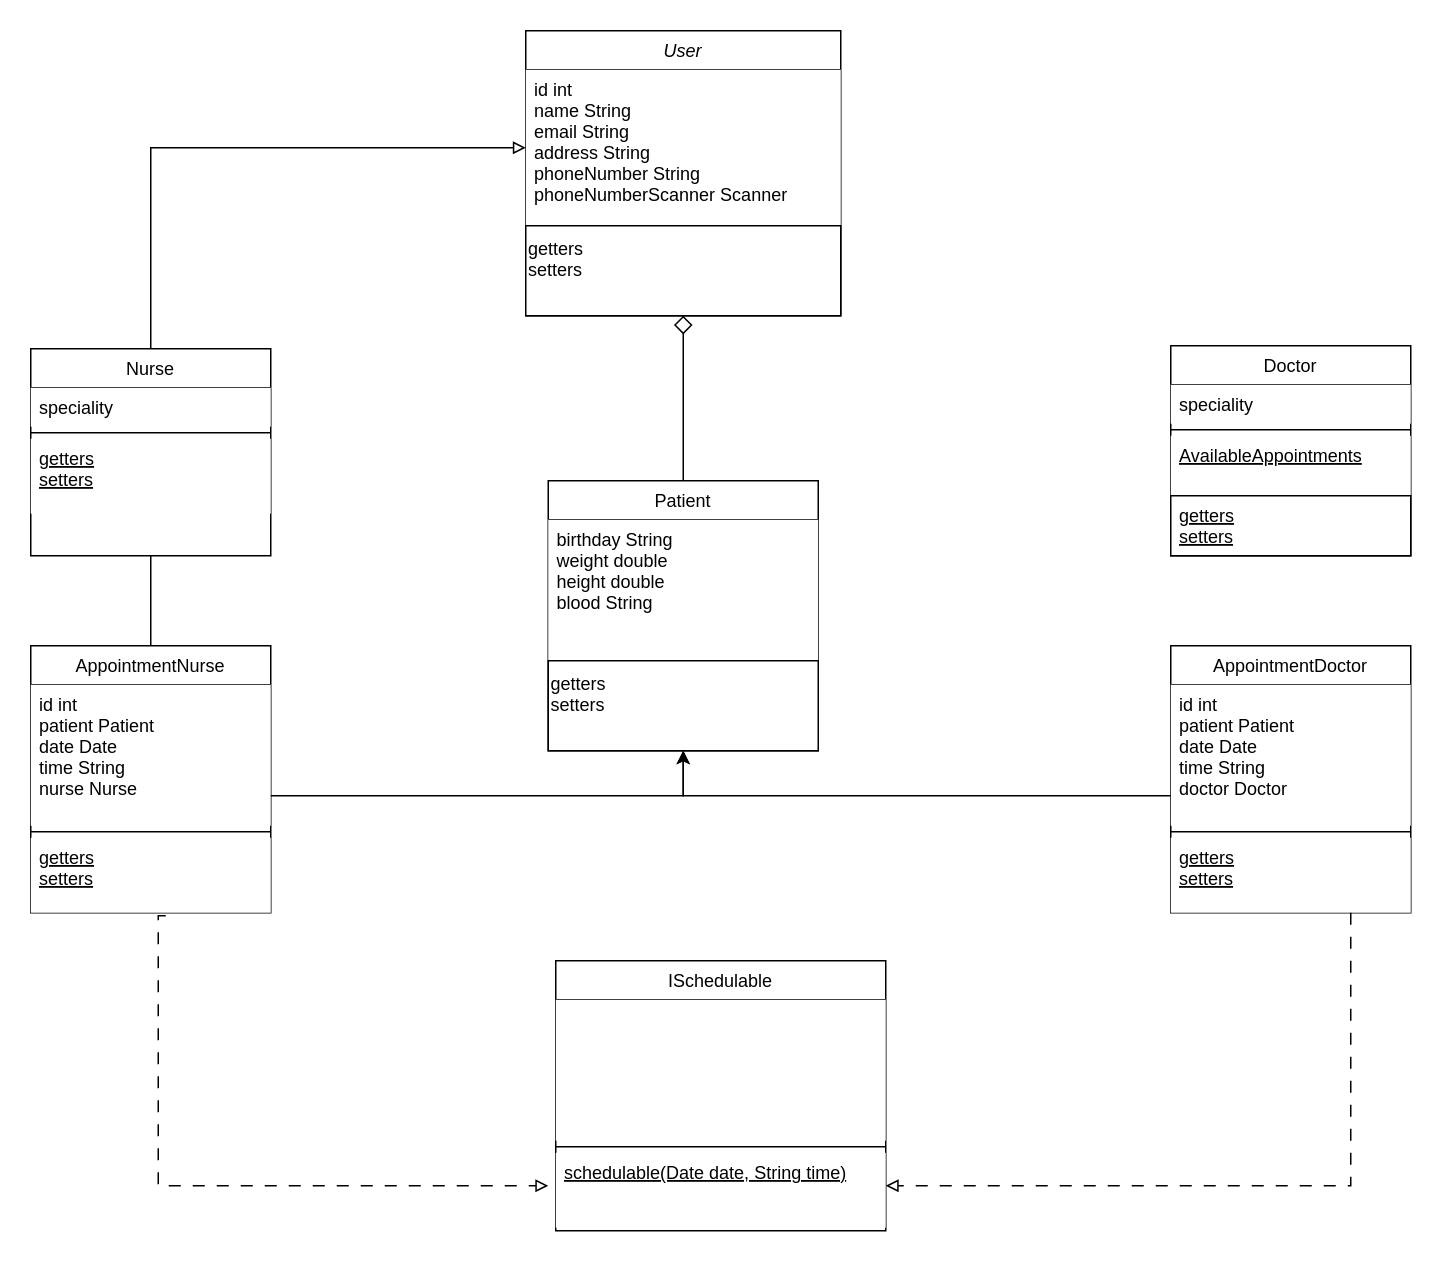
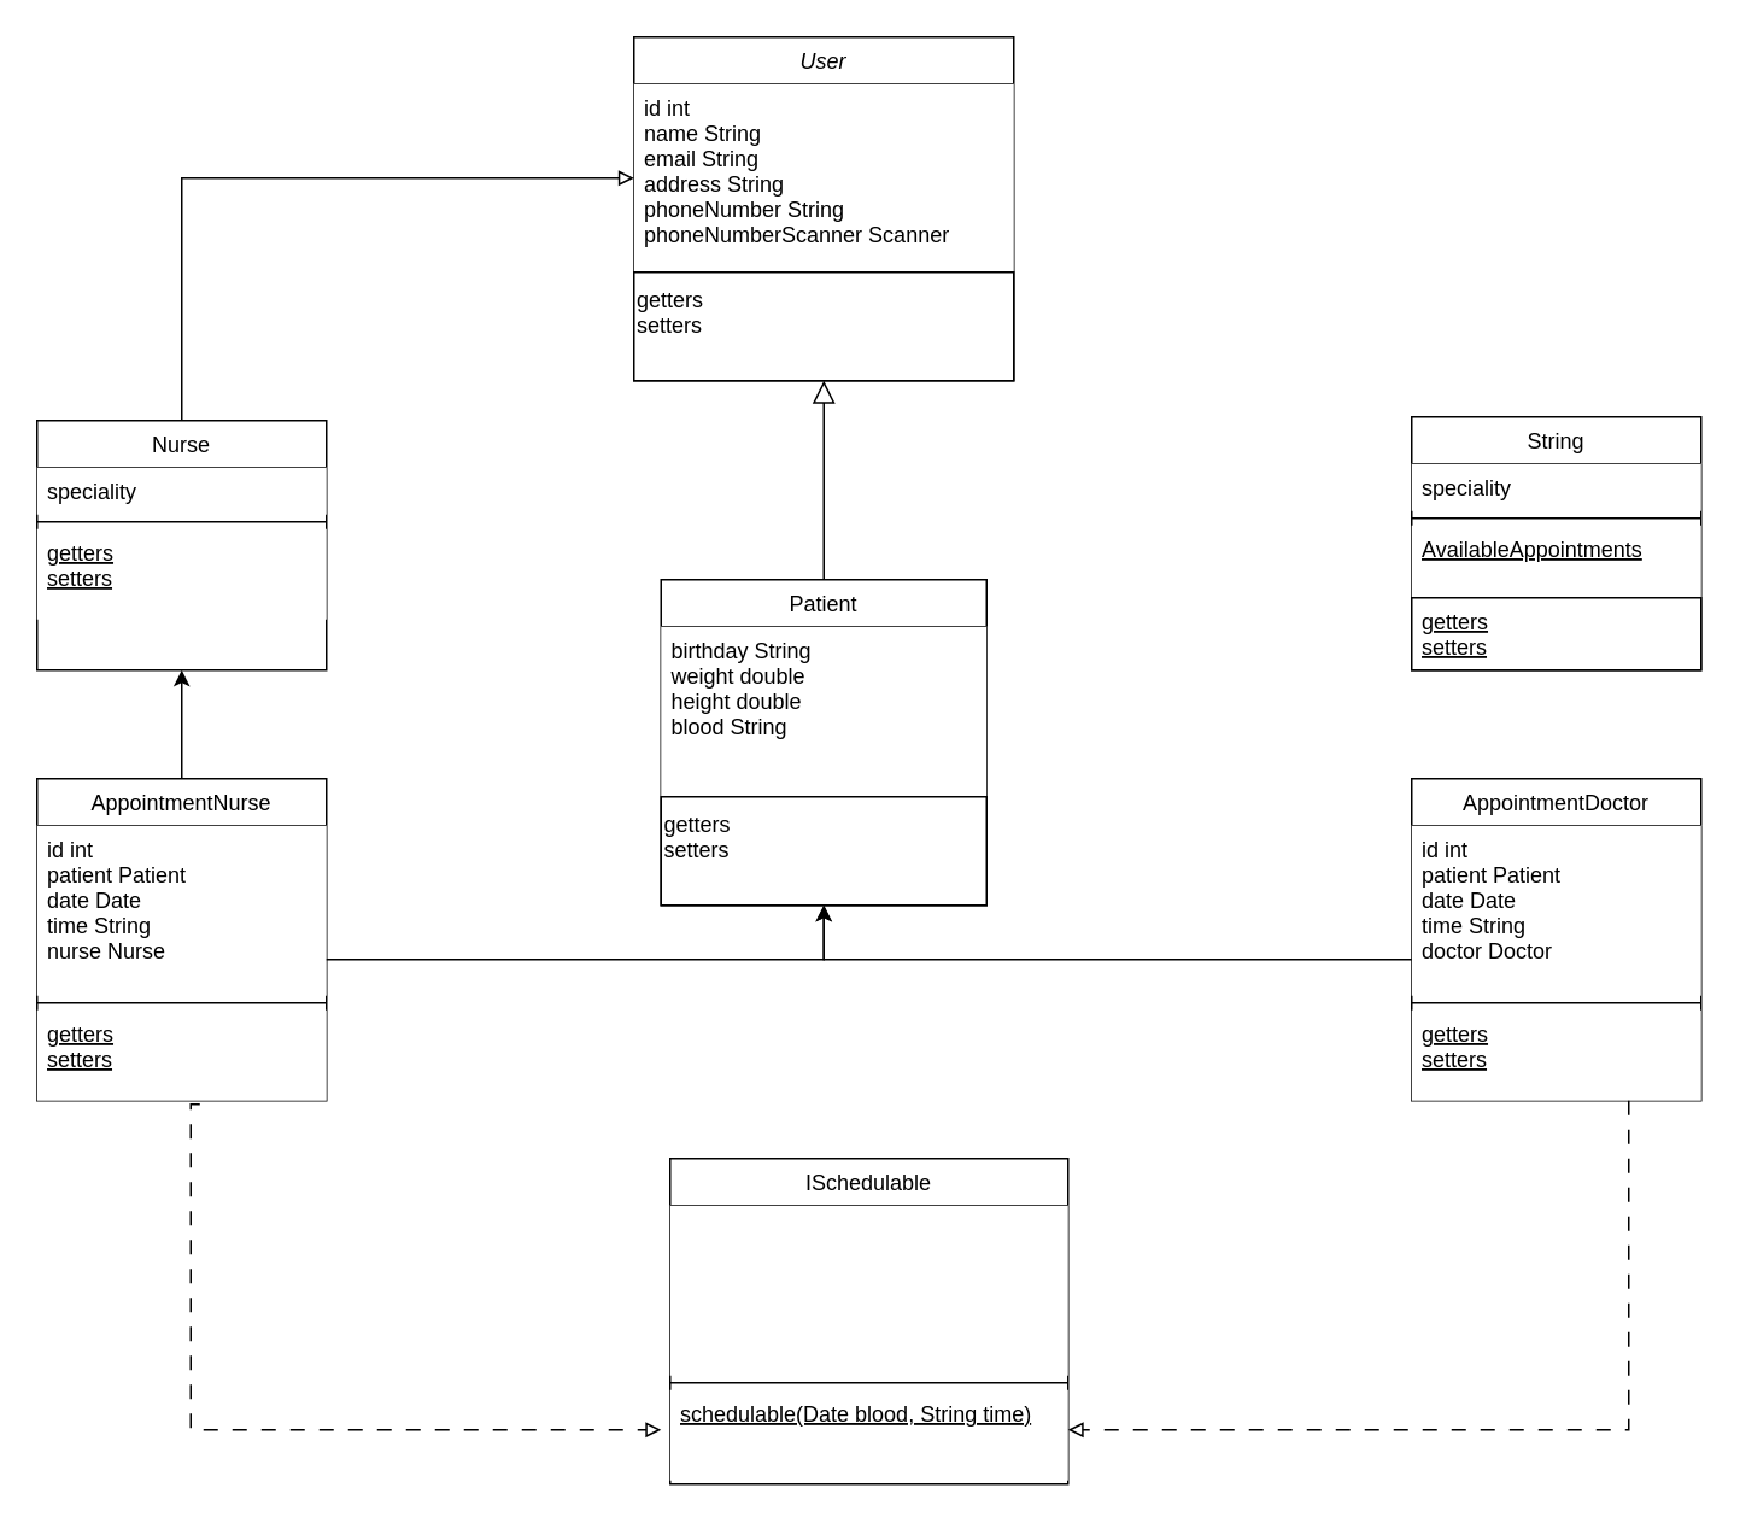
  <mxCell id="0" />
  <mxCell id="1" parent="0" />
  <mxCell id="2" value="User" style="swimlane;fontStyle=2;align=center;verticalAlign=top;childLayout=stackLayout;horizontal=1;startSize=26;horizontalStack=0;resizeParent=1;resizeLast=0;collapsible=1;marginBottom=0;rounded=0;shadow=0;strokeWidth=1;" parent="1" vertex="1"><mxGeometry x="350" y="20" width="210" height="190" as="geometry"><mxRectangle x="230" y="140" width="160" height="26" as="alternateBounds" /></mxGeometry></mxCell>
  <mxCell id="3" value="id int&#10;name String&#10;email String&#10;address String&#10;phoneNumber String&#10;phoneNumberScanner Scanner&#10;" style="text;align=left;verticalAlign=top;spacingLeft=4;spacingRight=4;overflow=hidden;rotatable=0;points=[[0,0.5],[1,0.5]];portConstraint=eastwest;fillColor=default;" parent="2" vertex="1"><mxGeometry y="26" width="210" height="104" as="geometry" /></mxCell>
  <mxCell id="4" value="getters&lt;br&gt;setters&lt;br&gt;&lt;div style=&quot;&quot;&gt;&lt;br&gt;&lt;/div&gt;" style="rounded=0;whiteSpace=wrap;html=1;fillColor=default;strokeColor=default;align=left;" parent="2" vertex="1"><mxGeometry y="130" width="210" height="60" as="geometry" /></mxCell>
- <mxCell id="5" value="Doctor" style="swimlane;fontStyle=0;align=center;verticalAlign=top;childLayout=stackLayout;horizontal=1;startSize=26;horizontalStack=0;resizeParent=1;resizeLast=0;collapsible=1;marginBottom=0;rounded=0;shadow=0;strokeWidth=1;" parent="1" vertex="1"><mxGeometry x="780" y="230" width="160" height="140" as="geometry"><mxRectangle x="130" y="380" width="160" height="26" as="alternateBounds" /></mxGeometry></mxCell>
+ <mxCell id="5" value="String" style="swimlane;fontStyle=0;align=center;verticalAlign=top;childLayout=stackLayout;horizontal=1;startSize=26;horizontalStack=0;resizeParent=1;resizeLast=0;collapsible=1;marginBottom=0;rounded=0;shadow=0;strokeWidth=1;" parent="1" vertex="1"><mxGeometry x="780" y="230" width="160" height="140" as="geometry"><mxRectangle x="130" y="380" width="160" height="26" as="alternateBounds" /></mxGeometry></mxCell>
  <mxCell id="6" value="speciality" style="text;align=left;verticalAlign=top;spacingLeft=4;spacingRight=4;overflow=hidden;rotatable=0;points=[[0,0.5],[1,0.5]];portConstraint=eastwest;fillColor=default;" parent="5" vertex="1"><mxGeometry y="26" width="160" height="26" as="geometry" /></mxCell>
  <mxCell id="7" value="" style="line;html=1;strokeWidth=1;align=left;verticalAlign=middle;spacingTop=-1;spacingLeft=3;spacingRight=3;rotatable=0;labelPosition=right;points=[];portConstraint=eastwest;" parent="5" vertex="1"><mxGeometry y="52" width="160" height="8" as="geometry" /></mxCell>
  <mxCell id="8" value="AvailableAppointments" style="text;align=left;verticalAlign=top;spacingLeft=4;spacingRight=4;overflow=hidden;rotatable=0;points=[[0,0.5],[1,0.5]];portConstraint=eastwest;fontStyle=4;fillColor=default;" parent="5" vertex="1"><mxGeometry y="60" width="160" height="40" as="geometry" /></mxCell>
  <mxCell id="9" value="getters&#10;setters&#10;" style="text;align=left;verticalAlign=top;spacingLeft=4;spacingRight=4;overflow=hidden;rotatable=0;points=[[0,0.5],[1,0.5]];portConstraint=eastwest;fontStyle=4;fillColor=default;strokeColor=default;" parent="5" vertex="1"><mxGeometry y="100" width="160" height="40" as="geometry" /></mxCell>
  <mxCell id="10" value="Patient" style="swimlane;fontStyle=0;align=center;verticalAlign=top;childLayout=stackLayout;horizontal=1;startSize=26;horizontalStack=0;resizeParent=1;resizeLast=0;collapsible=1;marginBottom=0;rounded=0;shadow=0;strokeWidth=1;" parent="1" vertex="1"><mxGeometry x="365" y="320" width="180" height="180" as="geometry"><mxRectangle x="340" y="380" width="170" height="26" as="alternateBounds" /></mxGeometry></mxCell>
  <mxCell id="11" value="birthday String&#10;weight double&#10;height double&#10;blood String" style="text;align=left;verticalAlign=top;spacingLeft=4;spacingRight=4;overflow=hidden;rotatable=0;points=[[0,0.5],[1,0.5]];portConstraint=eastwest;fillColor=default;" parent="10" vertex="1"><mxGeometry y="26" width="180" height="94" as="geometry" /></mxCell>
  <mxCell id="12" value="getters&lt;br&gt;setters&lt;br&gt;&lt;div style=&quot;&quot;&gt;&lt;br&gt;&lt;/div&gt;" style="rounded=0;whiteSpace=wrap;html=1;fillColor=default;strokeColor=default;align=left;" parent="10" vertex="1"><mxGeometry y="120" width="180" height="60" as="geometry" /></mxCell>
- <mxCell id="13" value="" style="endArrow=diamond;endSize=10;endFill=0;shadow=0;strokeWidth=1;rounded=0;edgeStyle=elbowEdgeStyle;elbow=vertical;" parent="1" source="10" target="2" edge="1"><mxGeometry width="160" relative="1" as="geometry"><mxPoint x="230" y="203" as="sourcePoint" /><mxPoint x="330" y="101" as="targetPoint" /></mxGeometry></mxCell>
+ <mxCell id="13" value="" style="endArrow=block;endSize=10;endFill=0;shadow=0;strokeWidth=1;rounded=0;edgeStyle=elbowEdgeStyle;elbow=vertical;" parent="1" source="10" target="2" edge="1"><mxGeometry width="160" relative="1" as="geometry"><mxPoint x="230" y="203" as="sourcePoint" /><mxPoint x="330" y="101" as="targetPoint" /></mxGeometry></mxCell>
  <mxCell id="14" style="edgeStyle=orthogonalEdgeStyle;rounded=0;orthogonalLoop=1;jettySize=auto;html=1;entryX=0;entryY=0.5;entryDx=0;entryDy=0;endArrow=block;endFill=0;" parent="1" source="15" target="3" edge="1"><mxGeometry relative="1" as="geometry" /></mxCell>
  <mxCell id="15" value="Nurse" style="swimlane;fontStyle=0;align=center;verticalAlign=top;childLayout=stackLayout;horizontal=1;startSize=26;horizontalStack=0;resizeParent=1;resizeLast=0;collapsible=1;marginBottom=0;rounded=0;shadow=0;strokeWidth=1;" parent="1" vertex="1"><mxGeometry x="20" y="232" width="160" height="138" as="geometry"><mxRectangle x="130" y="380" width="160" height="26" as="alternateBounds" /></mxGeometry></mxCell>
  <mxCell id="16" value="speciality" style="text;align=left;verticalAlign=top;spacingLeft=4;spacingRight=4;overflow=hidden;rotatable=0;points=[[0,0.5],[1,0.5]];portConstraint=eastwest;fillColor=default;" parent="15" vertex="1"><mxGeometry y="26" width="160" height="26" as="geometry" /></mxCell>
  <mxCell id="17" value="" style="line;html=1;strokeWidth=1;align=left;verticalAlign=middle;spacingTop=-1;spacingLeft=3;spacingRight=3;rotatable=0;labelPosition=right;points=[];portConstraint=eastwest;" parent="15" vertex="1"><mxGeometry y="52" width="160" height="8" as="geometry" /></mxCell>
  <mxCell id="18" value="getters&#10;setters&#10;" style="text;align=left;verticalAlign=top;spacingLeft=4;spacingRight=4;overflow=hidden;rotatable=0;points=[[0,0.5],[1,0.5]];portConstraint=eastwest;fontStyle=4;fillColor=default;" parent="15" vertex="1"><mxGeometry y="60" width="160" height="50" as="geometry" /></mxCell>
- <mxCell id="19" style="edgeStyle=orthogonalEdgeStyle;rounded=0;orthogonalLoop=1;jettySize=auto;html=1;entryX=0.5;entryY=1;entryDx=0;entryDy=0;endArrow=none;" parent="1" source="20" target="15" edge="1"><mxGeometry relative="1" as="geometry" /></mxCell>
+ <mxCell id="19" style="edgeStyle=orthogonalEdgeStyle;rounded=0;orthogonalLoop=1;jettySize=auto;html=1;entryX=0.5;entryY=1;entryDx=0;entryDy=0;" parent="1" source="20" target="15" edge="1"><mxGeometry relative="1" as="geometry" /></mxCell>
  <mxCell id="20" value="AppointmentNurse" style="swimlane;fontStyle=0;align=center;verticalAlign=top;childLayout=stackLayout;horizontal=1;startSize=26;horizontalStack=0;resizeParent=1;resizeLast=0;collapsible=1;marginBottom=0;rounded=0;shadow=0;strokeWidth=1;" parent="1" vertex="1"><mxGeometry x="20" y="430" width="160" height="178" as="geometry"><mxRectangle x="130" y="380" width="160" height="26" as="alternateBounds" /></mxGeometry></mxCell>
  <mxCell id="21" value="id int&#10;patient Patient&#10;date Date&#10;time String&#10;nurse Nurse" style="text;align=left;verticalAlign=top;spacingLeft=4;spacingRight=4;overflow=hidden;rotatable=0;points=[[0,0.5],[1,0.5]];portConstraint=eastwest;fillColor=default;" parent="20" vertex="1"><mxGeometry y="26" width="160" height="94" as="geometry" /></mxCell>
  <mxCell id="22" value="" style="line;html=1;strokeWidth=1;align=left;verticalAlign=middle;spacingTop=-1;spacingLeft=3;spacingRight=3;rotatable=0;labelPosition=right;points=[];portConstraint=eastwest;" parent="20" vertex="1"><mxGeometry y="120" width="160" height="8" as="geometry" /></mxCell>
  <mxCell id="23" value="getters&#10;setters&#10;" style="text;align=left;verticalAlign=top;spacingLeft=4;spacingRight=4;overflow=hidden;rotatable=0;points=[[0,0.5],[1,0.5]];portConstraint=eastwest;fontStyle=4;fillColor=default;" parent="20" vertex="1"><mxGeometry y="128" width="160" height="50" as="geometry" /></mxCell>
  <mxCell id="24" value="AppointmentDoctor" style="swimlane;fontStyle=0;align=center;verticalAlign=top;childLayout=stackLayout;horizontal=1;startSize=26;horizontalStack=0;resizeParent=1;resizeLast=0;collapsible=1;marginBottom=0;rounded=0;shadow=0;strokeWidth=1;" parent="1" vertex="1"><mxGeometry x="780" y="430" width="160" height="178" as="geometry"><mxRectangle x="130" y="380" width="160" height="26" as="alternateBounds" /></mxGeometry></mxCell>
  <mxCell id="25" value="id int&#10;patient Patient&#10;date Date&#10;time String&#10;doctor Doctor" style="text;align=left;verticalAlign=top;spacingLeft=4;spacingRight=4;overflow=hidden;rotatable=0;points=[[0,0.5],[1,0.5]];portConstraint=eastwest;fillColor=default;" parent="24" vertex="1"><mxGeometry y="26" width="160" height="94" as="geometry" /></mxCell>
  <mxCell id="26" value="" style="line;html=1;strokeWidth=1;align=left;verticalAlign=middle;spacingTop=-1;spacingLeft=3;spacingRight=3;rotatable=0;labelPosition=right;points=[];portConstraint=eastwest;" parent="24" vertex="1"><mxGeometry y="120" width="160" height="8" as="geometry" /></mxCell>
  <mxCell id="27" value="getters&#10;setters&#10;" style="text;align=left;verticalAlign=top;spacingLeft=4;spacingRight=4;overflow=hidden;rotatable=0;points=[[0,0.5],[1,0.5]];portConstraint=eastwest;fontStyle=4;fillColor=default;" parent="24" vertex="1"><mxGeometry y="128" width="160" height="50" as="geometry" /></mxCell>
  <mxCell id="28" value="ISchedulable" style="swimlane;fontStyle=0;align=center;verticalAlign=top;childLayout=stackLayout;horizontal=1;startSize=26;horizontalStack=0;resizeParent=1;resizeLast=0;collapsible=1;marginBottom=0;rounded=0;shadow=0;strokeWidth=1;" parent="1" vertex="1"><mxGeometry x="370" y="640" width="220" height="180" as="geometry"><mxRectangle x="130" y="380" width="160" height="26" as="alternateBounds" /></mxGeometry></mxCell>
  <mxCell id="29" value="" style="text;align=left;verticalAlign=top;spacingLeft=4;spacingRight=4;overflow=hidden;rotatable=0;points=[[0,0.5],[1,0.5]];portConstraint=eastwest;fillColor=default;" vertex="1" parent="28"><mxGeometry y="26" width="220" height="94" as="geometry" /></mxCell>
  <mxCell id="30" value="" style="line;html=1;strokeWidth=1;align=left;verticalAlign=middle;spacingTop=-1;spacingLeft=3;spacingRight=3;rotatable=0;labelPosition=right;points=[];portConstraint=eastwest;" parent="28" vertex="1"><mxGeometry y="120" width="220" height="8" as="geometry" /></mxCell>
- <mxCell id="31" value="schedulable(Date date, String time)" style="text;align=left;verticalAlign=top;spacingLeft=4;spacingRight=4;overflow=hidden;rotatable=0;points=[[0,0.5],[1,0.5]];portConstraint=eastwest;fontStyle=4;fillColor=default;" parent="28" vertex="1"><mxGeometry y="128" width="220" height="50" as="geometry" /></mxCell>
+ <mxCell id="31" value="schedulable(Date blood, String time)" style="text;align=left;verticalAlign=top;spacingLeft=4;spacingRight=4;overflow=hidden;rotatable=0;points=[[0,0.5],[1,0.5]];portConstraint=eastwest;fontStyle=4;fillColor=default;" parent="28" vertex="1"><mxGeometry y="128" width="220" height="50" as="geometry" /></mxCell>
  <mxCell id="32" style="edgeStyle=orthogonalEdgeStyle;rounded=0;orthogonalLoop=1;jettySize=auto;html=1;startArrow=none;startFill=0;dashed=1;dashPattern=8 8;endArrow=block;endFill=0;" parent="1" edge="1"><mxGeometry relative="1" as="geometry"><mxPoint x="110" y="610" as="sourcePoint" /><mxPoint x="365" y="790" as="targetPoint" /><Array as="points"><mxPoint x="105" y="790" /></Array></mxGeometry></mxCell>
  <mxCell id="33" style="edgeStyle=orthogonalEdgeStyle;rounded=0;orthogonalLoop=1;jettySize=auto;html=1;entryX=0.5;entryY=1;entryDx=0;entryDy=0;" parent="1" source="21" target="10" edge="1"><mxGeometry relative="1" as="geometry"><Array as="points"><mxPoint x="455" y="530" /></Array></mxGeometry></mxCell>
  <mxCell id="34" style="edgeStyle=orthogonalEdgeStyle;rounded=0;orthogonalLoop=1;jettySize=auto;html=1;entryX=0.5;entryY=1;entryDx=0;entryDy=0;" parent="1" source="25" target="10" edge="1"><mxGeometry relative="1" as="geometry"><Array as="points"><mxPoint x="455" y="530" /></Array></mxGeometry></mxCell>
  <mxCell id="35" style="edgeStyle=orthogonalEdgeStyle;rounded=0;orthogonalLoop=1;jettySize=auto;html=1;startArrow=none;startFill=0;dashed=1;dashPattern=8 8;endArrow=block;endFill=0;exitX=0.75;exitY=1;exitDx=0;exitDy=0;" parent="1" source="24" edge="1"><mxGeometry relative="1" as="geometry"><Array as="points"><mxPoint x="900" y="790" /><mxPoint x="590" y="790" /></Array><mxPoint x="590" y="790" as="targetPoint" /></mxGeometry></mxCell>
